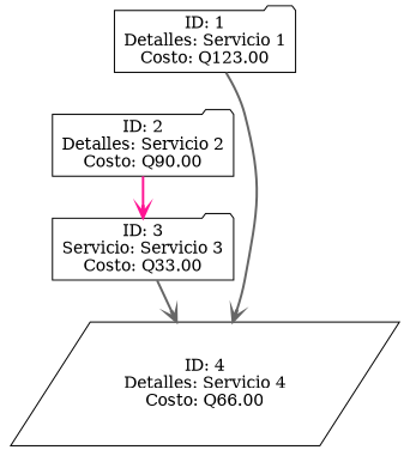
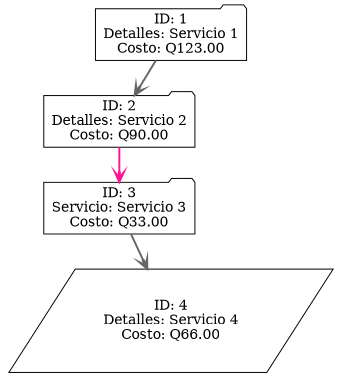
  digraph {
    node [shape=folder]
    edge [arrowhead=vee color=gray40 style=bold]
    n1 [label="ID: 1\nDetalles: Servicio 1\nCosto: Q123.00"]
    n2 [label="ID: 2\nDetalles: Servicio 2\nCosto: Q90.00"]
    n3 [label="ID: 3\nServicio: Servicio 3\nCosto: Q33.00"]
    n4 [label="ID: 4\nDetalles: Servicio 4\nCosto: Q66.00" shape=parallelogram]
-   n1 -> n4
+   n1 -> n2
    n2 -> n3 [color=deeppink]
    n3 -> n4
  }
